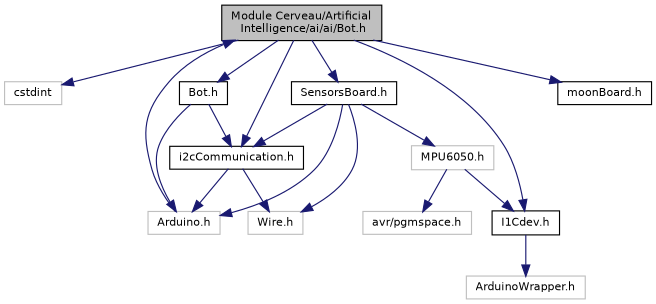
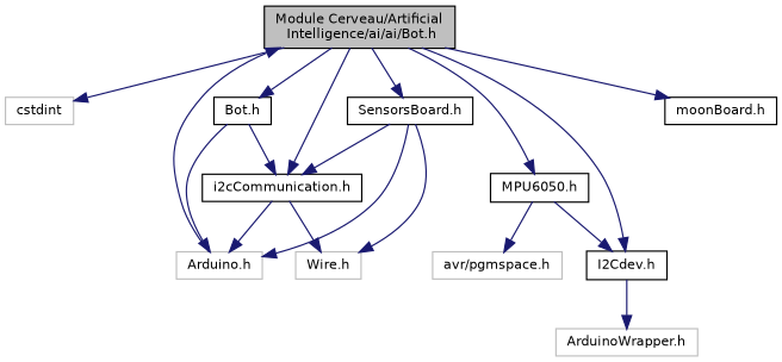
  digraph {
    node [color=black fillcolor=white fontname=Helvetica fontsize=10 shape=record style=filled]
    edge [color=midnightblue fontname=Helvetica fontsize=10 labelfontname=Helvetica labelfontsize=10 style=solid]
    n1 [fillcolor=grey75 fontcolor=black height=0.2 label="Module Cerveau/Artificial\l Intelligence/ai/ai/Bot.h" width=0.4]
    n2 [color=grey75 height=0.2 label=cstdint width=0.4]
    n3 [height=0.2 label="i2cCommunication.h" width=0.4]
    n4 [height=0.2 label="moonBoard.h" width=0.4]
    n5 [height=0.2 label="Bot.h" width=0.4]
    n6 [height=0.2 label="SensorsBoard.h" width=0.4]
-   n7 [height=0.2 label="I1Cdev.h" width=0.4]
-   n8 [color=grey75 height=0.2 label="MPU6050.h" width=0.4]
+   n7 [height=0.2 label="I2Cdev.h" width=0.4]
+   n8 [height=0.2 label="MPU6050.h" width=0.4]
    n9 [color=grey75 height=0.2 label="Arduino.h" width=0.4]
    n10 [color=grey75 height=0.2 label="Wire.h" width=0.4]
    n11 [color=grey75 height=0.2 label="ArduinoWrapper.h" width=0.4]
    n12 [color=grey75 height=0.2 label="avr/pgmspace.h" width=0.4]
    n1 -> n2
    n1 -> n3
    n1 -> n4
    n1 -> n5
    n1 -> n6
    n1 -> n7
-   n6 -> n8
+   n1 -> n8
    n3 -> n9
    n3 -> n10
    n5 -> n3
    n5 -> n9
    n6 -> n3
    n6 -> n9
    n6 -> n10
    n7 -> n11
    n8 -> n7
    n8 -> n12
    n9 -> n1
  }
